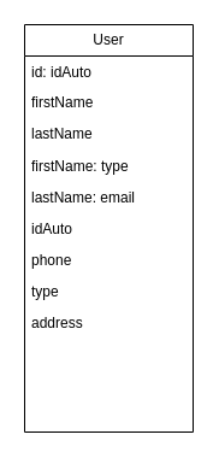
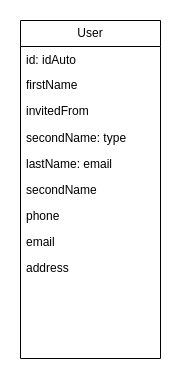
  <mxCell id="0" />
  <mxCell id="1" parent="0" />
  <mxCell id="2" value="User" style="swimlane;fontStyle=0;childLayout=stackLayout;horizontal=1;startSize=26;fillColor=none;horizontalStack=0;resizeParent=1;resizeParentMax=0;resizeLast=0;collapsible=1;marginBottom=0;whiteSpace=wrap;html=1;" vertex="1" parent="1"><mxGeometry x="20" y="20" width="140" height="338" as="geometry" /></mxCell>
  <mxCell id="3" value="id: idAuto" style="text;strokeColor=none;fillColor=none;align=left;verticalAlign=top;spacingLeft=4;spacingRight=4;overflow=hidden;rotatable=0;points=[[0,0.5],[1,0.5]];portConstraint=eastwest;whiteSpace=wrap;html=1;" vertex="1" parent="2"><mxGeometry y="26" width="140" height="26" as="geometry" /></mxCell>
  <mxCell id="4" value="firstName" style="text;strokeColor=none;fillColor=none;align=left;verticalAlign=middle;spacingLeft=4;spacingRight=4;overflow=hidden;rotatable=0;points=[[0,0.5],[1,0.5]];portConstraint=eastwest;horizontal=1;whiteSpace=wrap;html=1;" vertex="1" parent="2"><mxGeometry y="52" width="140" height="26" as="geometry" /></mxCell>
- <mxCell id="5" value="lastName" style="text;strokeColor=none;fillColor=none;align=left;verticalAlign=middle;spacingLeft=4;spacingRight=4;overflow=hidden;rotatable=0;points=[[0,0.5],[1,0.5]];portConstraint=eastwest;horizontal=1;whiteSpace=wrap;html=1;" vertex="1" parent="2"><mxGeometry y="78" width="140" height="26" as="geometry" /></mxCell>
- <mxCell id="6" value="firstName: type" style="text;strokeColor=none;fillColor=none;align=left;verticalAlign=top;spacingLeft=4;spacingRight=4;overflow=hidden;rotatable=0;points=[[0,0.5],[1,0.5]];portConstraint=eastwest;whiteSpace=wrap;html=1;" vertex="1" parent="2"><mxGeometry y="104" width="140" height="26" as="geometry" /></mxCell>
+ <mxCell id="5" value="invitedFrom" style="text;strokeColor=none;fillColor=none;align=left;verticalAlign=middle;spacingLeft=4;spacingRight=4;overflow=hidden;rotatable=0;points=[[0,0.5],[1,0.5]];portConstraint=eastwest;horizontal=1;whiteSpace=wrap;html=1;" vertex="1" parent="2"><mxGeometry y="78" width="140" height="26" as="geometry" /></mxCell>
+ <mxCell id="6" value="secondName: type" style="text;strokeColor=none;fillColor=none;align=left;verticalAlign=top;spacingLeft=4;spacingRight=4;overflow=hidden;rotatable=0;points=[[0,0.5],[1,0.5]];portConstraint=eastwest;whiteSpace=wrap;html=1;" vertex="1" parent="2"><mxGeometry y="104" width="140" height="26" as="geometry" /></mxCell>
  <mxCell id="7" value="lastName: email" style="text;strokeColor=none;fillColor=none;align=left;verticalAlign=top;spacingLeft=4;spacingRight=4;overflow=hidden;rotatable=0;points=[[0,0.5],[1,0.5]];portConstraint=eastwest;whiteSpace=wrap;html=1;" vertex="1" parent="2"><mxGeometry y="130" width="140" height="26" as="geometry" /></mxCell>
- <mxCell id="8" value="idAuto" style="text;strokeColor=none;fillColor=none;align=left;verticalAlign=top;spacingLeft=4;spacingRight=4;overflow=hidden;rotatable=0;points=[[0,0.5],[1,0.5]];portConstraint=eastwest;whiteSpace=wrap;html=1;" vertex="1" parent="2"><mxGeometry y="156" width="140" height="26" as="geometry" /></mxCell>
+ <mxCell id="8" value="secondName" style="text;strokeColor=none;fillColor=none;align=left;verticalAlign=top;spacingLeft=4;spacingRight=4;overflow=hidden;rotatable=0;points=[[0,0.5],[1,0.5]];portConstraint=eastwest;whiteSpace=wrap;html=1;" vertex="1" parent="2"><mxGeometry y="156" width="140" height="26" as="geometry" /></mxCell>
  <mxCell id="9" value="phone" style="text;strokeColor=none;fillColor=none;align=left;verticalAlign=top;spacingLeft=4;spacingRight=4;overflow=hidden;rotatable=0;points=[[0,0.5],[1,0.5]];portConstraint=eastwest;whiteSpace=wrap;html=1;" vertex="1" parent="2"><mxGeometry y="182" width="140" height="26" as="geometry" /></mxCell>
- <mxCell id="10" value="type" style="text;strokeColor=none;fillColor=none;align=left;verticalAlign=top;spacingLeft=4;spacingRight=4;overflow=hidden;rotatable=0;points=[[0,0.5],[1,0.5]];portConstraint=eastwest;whiteSpace=wrap;html=1;" vertex="1" parent="2"><mxGeometry y="208" width="140" height="26" as="geometry" /></mxCell>
+ <mxCell id="10" value="email" style="text;strokeColor=none;fillColor=none;align=left;verticalAlign=top;spacingLeft=4;spacingRight=4;overflow=hidden;rotatable=0;points=[[0,0.5],[1,0.5]];portConstraint=eastwest;whiteSpace=wrap;html=1;" vertex="1" parent="2"><mxGeometry y="208" width="140" height="26" as="geometry" /></mxCell>
  <mxCell id="11" value="address" style="text;strokeColor=none;fillColor=none;align=left;verticalAlign=top;spacingLeft=4;spacingRight=4;overflow=hidden;rotatable=0;points=[[0,0.5],[1,0.5]];portConstraint=eastwest;whiteSpace=wrap;html=1;" vertex="1" parent="2"><mxGeometry y="234" width="140" height="26" as="geometry" /></mxCell>
  <mxCell id="12" style="text;strokeColor=none;fillColor=none;align=left;verticalAlign=top;spacingLeft=4;spacingRight=4;overflow=hidden;rotatable=0;points=[[0,0.5],[1,0.5]];portConstraint=eastwest;whiteSpace=wrap;html=1;" vertex="1" parent="2"><mxGeometry y="260" width="140" height="26" as="geometry" /></mxCell>
  <mxCell id="13" style="text;strokeColor=none;fillColor=none;align=left;verticalAlign=top;spacingLeft=4;spacingRight=4;overflow=hidden;rotatable=0;points=[[0,0.5],[1,0.5]];portConstraint=eastwest;whiteSpace=wrap;html=1;" vertex="1" parent="2"><mxGeometry y="286" width="140" height="26" as="geometry" /></mxCell>
  <mxCell id="14" style="text;strokeColor=none;fillColor=none;align=left;verticalAlign=top;spacingLeft=4;spacingRight=4;overflow=hidden;rotatable=0;points=[[0,0.5],[1,0.5]];portConstraint=eastwest;whiteSpace=wrap;html=1;" vertex="1" parent="2"><mxGeometry y="312" width="140" height="26" as="geometry" /></mxCell>
